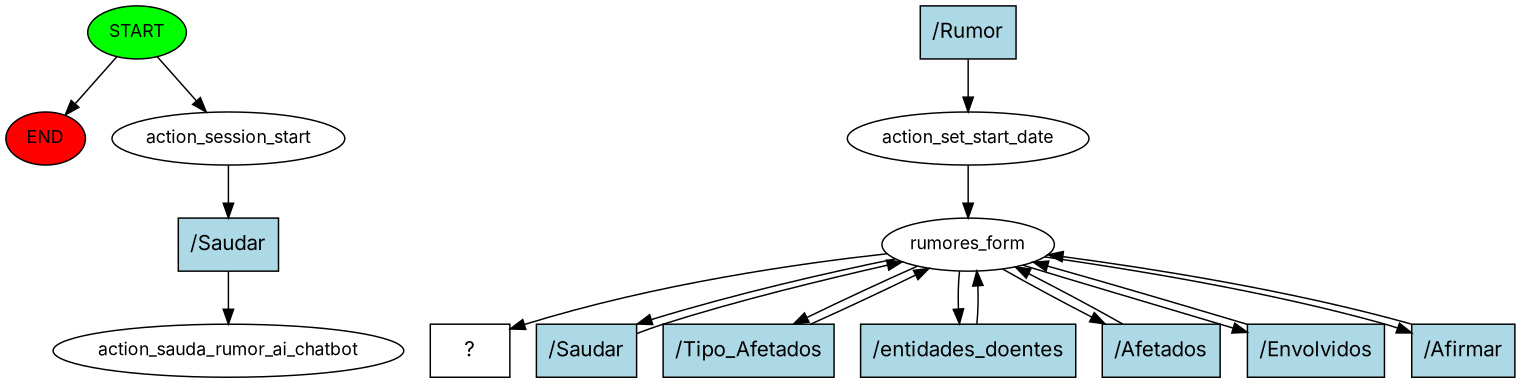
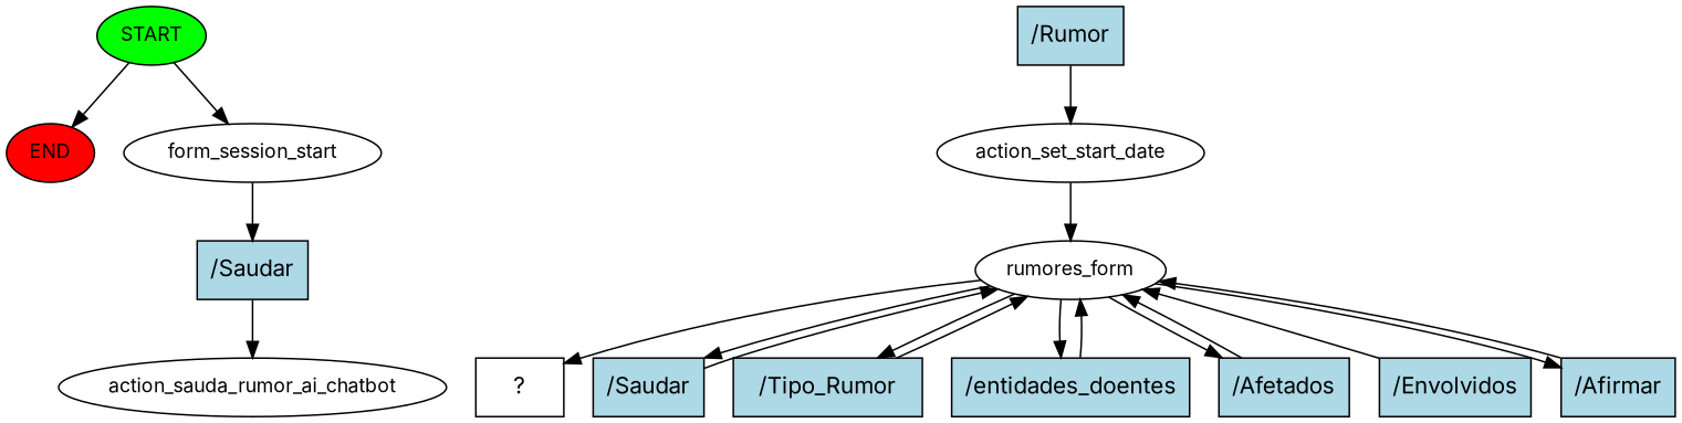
  digraph {
    fontname=Inter
    node [fillcolor=lightblue fontname=Inter style=filled shape=rect]
    edge [fontname=Inter]
    n1 [fillcolor=green fontsize=12 label=START shape=""]
    n2 [fillcolor=red fontsize=12 label=END shape=""]
-   n3 [fontsize=12 label=action_session_start fillcolor="" style="" shape=""]
+   n3 [fontsize=12 label=form_session_start fillcolor="" style="" shape=""]
    n4 [label="/Saudar"]
    n5 [fontsize=12 label=action_sauda_rumor_ai_chatbot fillcolor="" style="" shape=""]
    n6 [label="/Rumor"]
    n7 [fontsize=12 label=action_set_start_date fillcolor="" style="" shape=""]
    n8 [fontsize=12 label=rumores_form fillcolor="" style="" shape=""]
    n9 [label="  ?  " fillcolor="" style=""]
    n10 [label="/Saudar"]
-   n11 [label="/Tipo_Afetados"]
+   n11 [label="/Tipo_Rumor"]
    n12 [label="/entidades_doentes"]
    n13 [label="/Afetados"]
    n14 [label="/Envolvidos"]
    n15 [label="/Afirmar"]
    n1 -> n2
    n1 -> n3
    n3 -> n4
    n4 -> n5
    n6 -> n7
    n7 -> n8
    n8 -> n9
    n8 -> n10
    n8 -> n11
    n8 -> n12
    n8 -> n13
-   n8 -> n14
    n8 -> n15
    n10 -> n8
    n11 -> n8
    n12 -> n8
    n13 -> n8
    n14 -> n8
    n15 -> n8
  }
